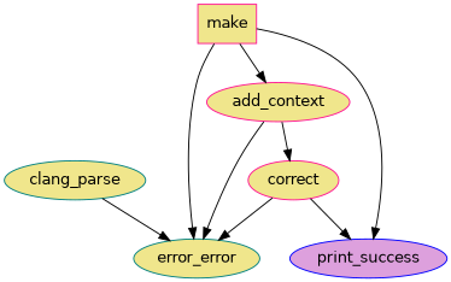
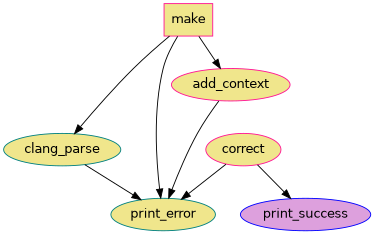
  digraph {
    fontname="DejaVu Sans"
    node [color=deeppink fillcolor=khaki fontname="DejaVu Sans" style=filled]
    edge [fontname="DejaVu Sans"]
    make [data="{\"target\" : \"test\"}" shape=rectangle]
    clang_parse [color=teal]
-   print_error [color=teal label=error_error]
+   print_error [color=teal]
    add_context
    correct [data="{\"base_url\" :\ \"http://localhost:4891/v1/\", \"linker_err_prompt\" : \"A fully JSON response with the schema: {\\\"message\\\": string, \\\"fix\\\": string} and no additional plaintext characters. The \\\"message\\\" field explains what the linker error means. The \\\"fix\\\" field contains an action that a programmer could do to directly resolve the error. The JSON object: \", \"compiler_err_prompt\": \"A fully JSON response with the schema: {\\\"message\\\": string, \\\"fix\\\": string} and no additional plaintext characters. The \\\"message\\\" field explains the error (in the context of the code). The \\\"fix\\\" field contains the full code chunk with updated changes, which ONLY fix the specified error. The JSON object:  \"}"]
    print_success [color=blue fillcolor=plum]
-   make -> print_success
+   make -> clang_parse
    make -> print_error
    make -> add_context
    clang_parse -> print_error
    add_context -> print_error
-   add_context -> correct
    correct -> print_error
    correct -> print_success
  }
